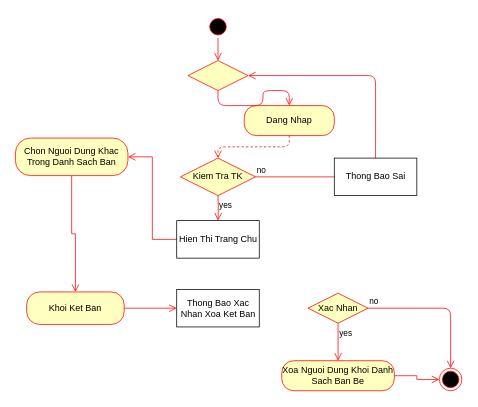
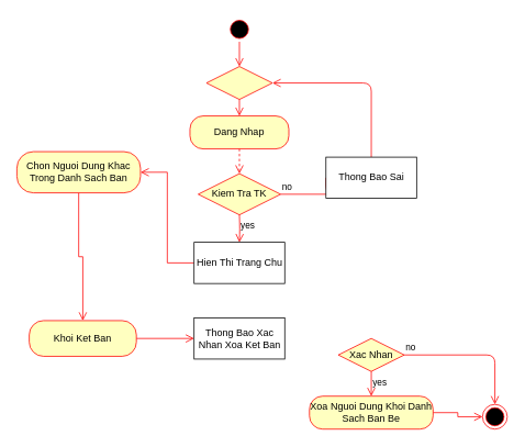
  <mxCell id="0" />
  <mxCell id="1" parent="0" />
  <mxCell id="2" style="edgeStyle=orthogonalEdgeStyle;rounded=1;orthogonalLoop=1;jettySize=auto;html=1;exitX=0.5;exitY=1;exitDx=0;exitDy=0;entryX=0.5;entryY=0;entryDx=0;entryDy=0;endArrow=open;endFill=0;endSize=8;strokeColor=#FF0505;" edge="1" parent="1" source="3" target="11"><mxGeometry relative="1" as="geometry" /></mxCell>
  <mxCell id="3" value="" style="ellipse;html=1;shape=startState;fillColor=#000000;strokeColor=#ff0000;" vertex="1" parent="1"><mxGeometry x="275" y="20" width="30" height="30" as="geometry" /></mxCell>
- <mxCell id="4" value="&lt;div&gt;Dang Nhap&lt;br&gt;&lt;/div&gt;" style="rounded=1;whiteSpace=wrap;html=1;arcSize=40;fontColor=#000000;fillColor=#ffffc0;strokeColor=#ff0000;" vertex="1" parent="1"><mxGeometry x="325" y="140" width="120" height="40" as="geometry" /></mxCell>
+ <mxCell id="4" value="&lt;div&gt;Dang Nhap&lt;br&gt;&lt;/div&gt;" style="rounded=1;whiteSpace=wrap;html=1;arcSize=40;fontColor=#000000;fillColor=#ffffc0;strokeColor=#ff0000;" vertex="1" parent="1"><mxGeometry x="230" y="140" width="120" height="40" as="geometry" /></mxCell>
  <mxCell id="5" value="" style="edgeStyle=orthogonalEdgeStyle;html=1;verticalAlign=bottom;endArrow=open;endSize=8;strokeColor=#ff0000;entryX=0.5;entryY=0;entryDx=0;entryDy=0;dashed=1;" edge="1" parent="1" source="4" target="6"><mxGeometry relative="1" as="geometry"><mxPoint x="290" y="200" as="targetPoint" /></mxGeometry></mxCell>
  <mxCell id="6" value="Kiem Tra TK" style="rhombus;whiteSpace=wrap;html=1;fillColor=#ffffc0;strokeColor=#ff0000;" vertex="1" parent="1"><mxGeometry x="240" y="210" width="100" height="50" as="geometry" /></mxCell>
  <mxCell id="7" value="no" style="edgeStyle=orthogonalEdgeStyle;html=1;align=left;verticalAlign=bottom;endArrow=none;endSize=8;strokeColor=#ff0000;entryX=0;entryY=0.5;entryDx=0;entryDy=0;" edge="1" parent="1" source="6" target="9"><mxGeometry x="-1" relative="1" as="geometry"><mxPoint x="435" y="240" as="targetPoint" /><Array as="points"><mxPoint x="425" y="235" /><mxPoint x="425" y="235" /></Array></mxGeometry></mxCell>
  <mxCell id="8" style="edgeStyle=orthogonalEdgeStyle;rounded=1;orthogonalLoop=1;jettySize=auto;html=1;exitX=0.5;exitY=0;exitDx=0;exitDy=0;entryX=1;entryY=0.5;entryDx=0;entryDy=0;endArrow=open;endFill=0;endSize=8;strokeColor=#FF0505;" edge="1" parent="1" source="9" target="11"><mxGeometry relative="1" as="geometry" /></mxCell>
- <mxCell id="9" value="Thong Bao Sai" style="html=1;" vertex="1" parent="1"><mxGeometry x="445" y="210" width="110" height="50" as="geometry" /></mxCell>
+ <mxCell id="9" value="Thong Bao Sai" style="html=1;" vertex="1" parent="1"><mxGeometry x="395" y="190" width="110" height="50" as="geometry" /></mxCell>
  <mxCell id="10" style="edgeStyle=orthogonalEdgeStyle;rounded=1;orthogonalLoop=1;jettySize=auto;html=1;exitX=0.5;exitY=1;exitDx=0;exitDy=0;entryX=0.5;entryY=0;entryDx=0;entryDy=0;endArrow=open;endFill=0;endSize=8;strokeColor=#FF0505;" edge="1" parent="1" source="11" target="4"><mxGeometry relative="1" as="geometry" /></mxCell>
  <mxCell id="11" value="" style="rhombus;whiteSpace=wrap;html=1;fillColor=#ffffc0;strokeColor=#ff0000;" vertex="1" parent="1"><mxGeometry x="250" y="80" width="80" height="40" as="geometry" /></mxCell>
  <mxCell id="12" value="yes" style="edgeStyle=orthogonalEdgeStyle;html=1;align=left;verticalAlign=top;endArrow=open;endSize=8;strokeColor=#ff0000;entryX=0.5;entryY=0;entryDx=0;entryDy=0;" edge="1" parent="1" target="19"><mxGeometry x="-1" relative="1" as="geometry"><mxPoint x="290" y="300" as="targetPoint" /><Array as="points" /><mxPoint x="290" y="260" as="sourcePoint" /></mxGeometry></mxCell>
  <mxCell id="13" style="edgeStyle=orthogonalEdgeStyle;rounded=0;orthogonalLoop=1;jettySize=auto;html=1;exitX=0.5;exitY=1;exitDx=0;exitDy=0;entryX=0.5;entryY=0;entryDx=0;entryDy=0;endArrow=open;endFill=0;endSize=8;strokeColor=#FF0505;" edge="1" parent="1" source="14" target="16"><mxGeometry relative="1" as="geometry" /></mxCell>
  <mxCell id="14" value="&lt;div&gt;Chon Nguoi Dung Khac &lt;br&gt;&lt;/div&gt;&lt;div&gt;Trong Danh Sach Ban&lt;br&gt;&lt;/div&gt;" style="rounded=1;whiteSpace=wrap;html=1;arcSize=40;fontColor=#000000;fillColor=#ffffc0;strokeColor=#ff0000;" vertex="1" parent="1"><mxGeometry x="20" y="183.33" width="150" height="50" as="geometry" /></mxCell>
  <mxCell id="15" style="edgeStyle=orthogonalEdgeStyle;rounded=0;orthogonalLoop=1;jettySize=auto;html=1;exitX=1;exitY=0.5;exitDx=0;exitDy=0;endArrow=open;endFill=0;strokeWidth=1;endSize=8;strokeColor=#FF0505;" edge="1" parent="1" source="16" target="20"><mxGeometry relative="1" as="geometry" /></mxCell>
  <mxCell id="16" value="Khoi Ket Ban" style="rounded=1;whiteSpace=wrap;html=1;arcSize=40;fontColor=#000000;fillColor=#ffffc0;strokeColor=#ff0000;" vertex="1" parent="1"><mxGeometry x="35" y="388.34" width="130" height="43.33" as="geometry" /></mxCell>
  <mxCell id="17" value="" style="ellipse;html=1;shape=endState;fillColor=#000000;strokeColor=#ff0000;" vertex="1" parent="1"><mxGeometry x="585" y="490" width="30" height="30" as="geometry" /></mxCell>
  <mxCell id="18" style="edgeStyle=orthogonalEdgeStyle;rounded=0;orthogonalLoop=1;jettySize=auto;html=1;exitX=0;exitY=0.5;exitDx=0;exitDy=0;entryX=1;entryY=0.5;entryDx=0;entryDy=0;endArrow=open;endFill=0;endSize=8;strokeColor=#FF0505;" edge="1" parent="1" source="19" target="14"><mxGeometry relative="1" as="geometry" /></mxCell>
  <mxCell id="19" value="Hien Thi Trang Chu" style="html=1;" vertex="1" parent="1"><mxGeometry x="235" y="293.33" width="110" height="50" as="geometry" /></mxCell>
  <mxCell id="20" value="&lt;div&gt;Thong Bao Xac &lt;br&gt;&lt;/div&gt;&lt;div&gt;Nhan Xoa Ket Ban&lt;br&gt;&lt;/div&gt;" style="html=1;" vertex="1" parent="1"><mxGeometry x="235" y="385" width="110" height="50" as="geometry" /></mxCell>
- <mxCell id="21" value="Xac Nhan" style="rhombus;whiteSpace=wrap;html=1;fillColor=#ffffc0;strokeColor=#ff0000;" vertex="1" parent="1"><mxGeometry x="410" y="390" width="80" height="40" as="geometry" /></mxCell>
+ <mxCell id="21" value="Xac Nhan" style="rhombus;whiteSpace=wrap;html=1;fillColor=#ffffc0;strokeColor=#ff0000;" vertex="1" parent="1"><mxGeometry x="410" y="410" width="80" height="40" as="geometry" /></mxCell>
  <mxCell id="22" value="no" style="edgeStyle=orthogonalEdgeStyle;html=1;align=left;verticalAlign=bottom;endArrow=open;endSize=8;strokeColor=#ff0000;entryX=0.5;entryY=0;entryDx=0;entryDy=0;" edge="1" source="21" parent="1" target="17"><mxGeometry x="-1" relative="1" as="geometry"><mxPoint x="605" y="430" as="targetPoint" /></mxGeometry></mxCell>
  <mxCell id="23" value="yes" style="edgeStyle=orthogonalEdgeStyle;html=1;align=left;verticalAlign=top;endArrow=open;endSize=8;strokeColor=#ff0000;entryX=0.5;entryY=0;entryDx=0;entryDy=0;" edge="1" source="21" parent="1" target="25"><mxGeometry x="-1" relative="1" as="geometry"><mxPoint x="450" y="520" as="targetPoint" /></mxGeometry></mxCell>
  <mxCell id="24" style="edgeStyle=orthogonalEdgeStyle;rounded=0;orthogonalLoop=1;jettySize=auto;html=1;exitX=1;exitY=0.5;exitDx=0;exitDy=0;entryX=0;entryY=0.5;entryDx=0;entryDy=0;endArrow=open;endFill=0;endSize=8;strokeColor=#FF0505;strokeWidth=1;" edge="1" parent="1" source="25" target="17"><mxGeometry relative="1" as="geometry" /></mxCell>
  <mxCell id="25" value="&lt;div&gt;Xoa Nguoi Dung Khoi Danh &lt;br&gt;&lt;/div&gt;&lt;div&gt;Sach Ban Be&lt;br&gt;&lt;/div&gt;" style="rounded=1;whiteSpace=wrap;html=1;arcSize=40;fontColor=#000000;fillColor=#ffffc0;strokeColor=#ff0000;" vertex="1" parent="1"><mxGeometry x="375" y="480" width="150" height="40" as="geometry" /></mxCell>
